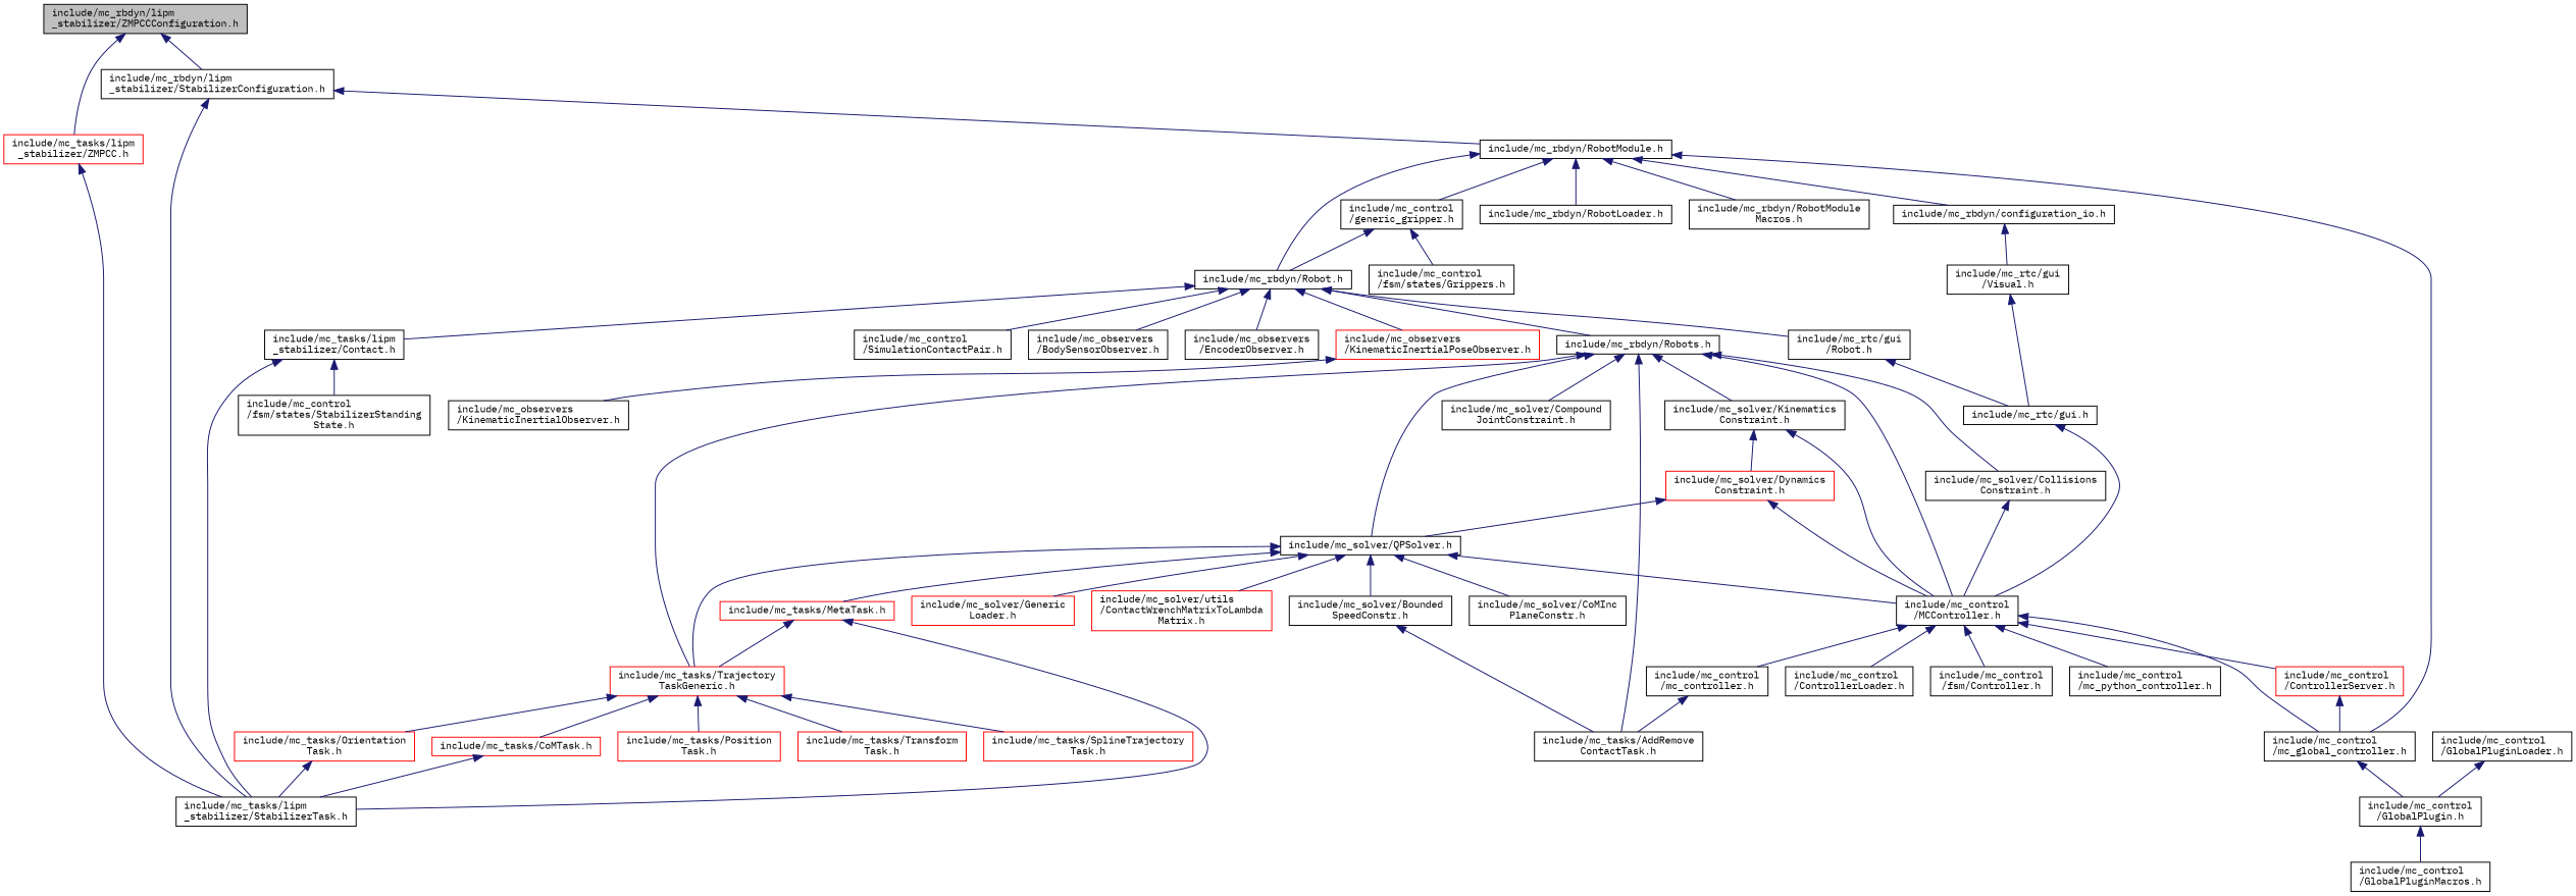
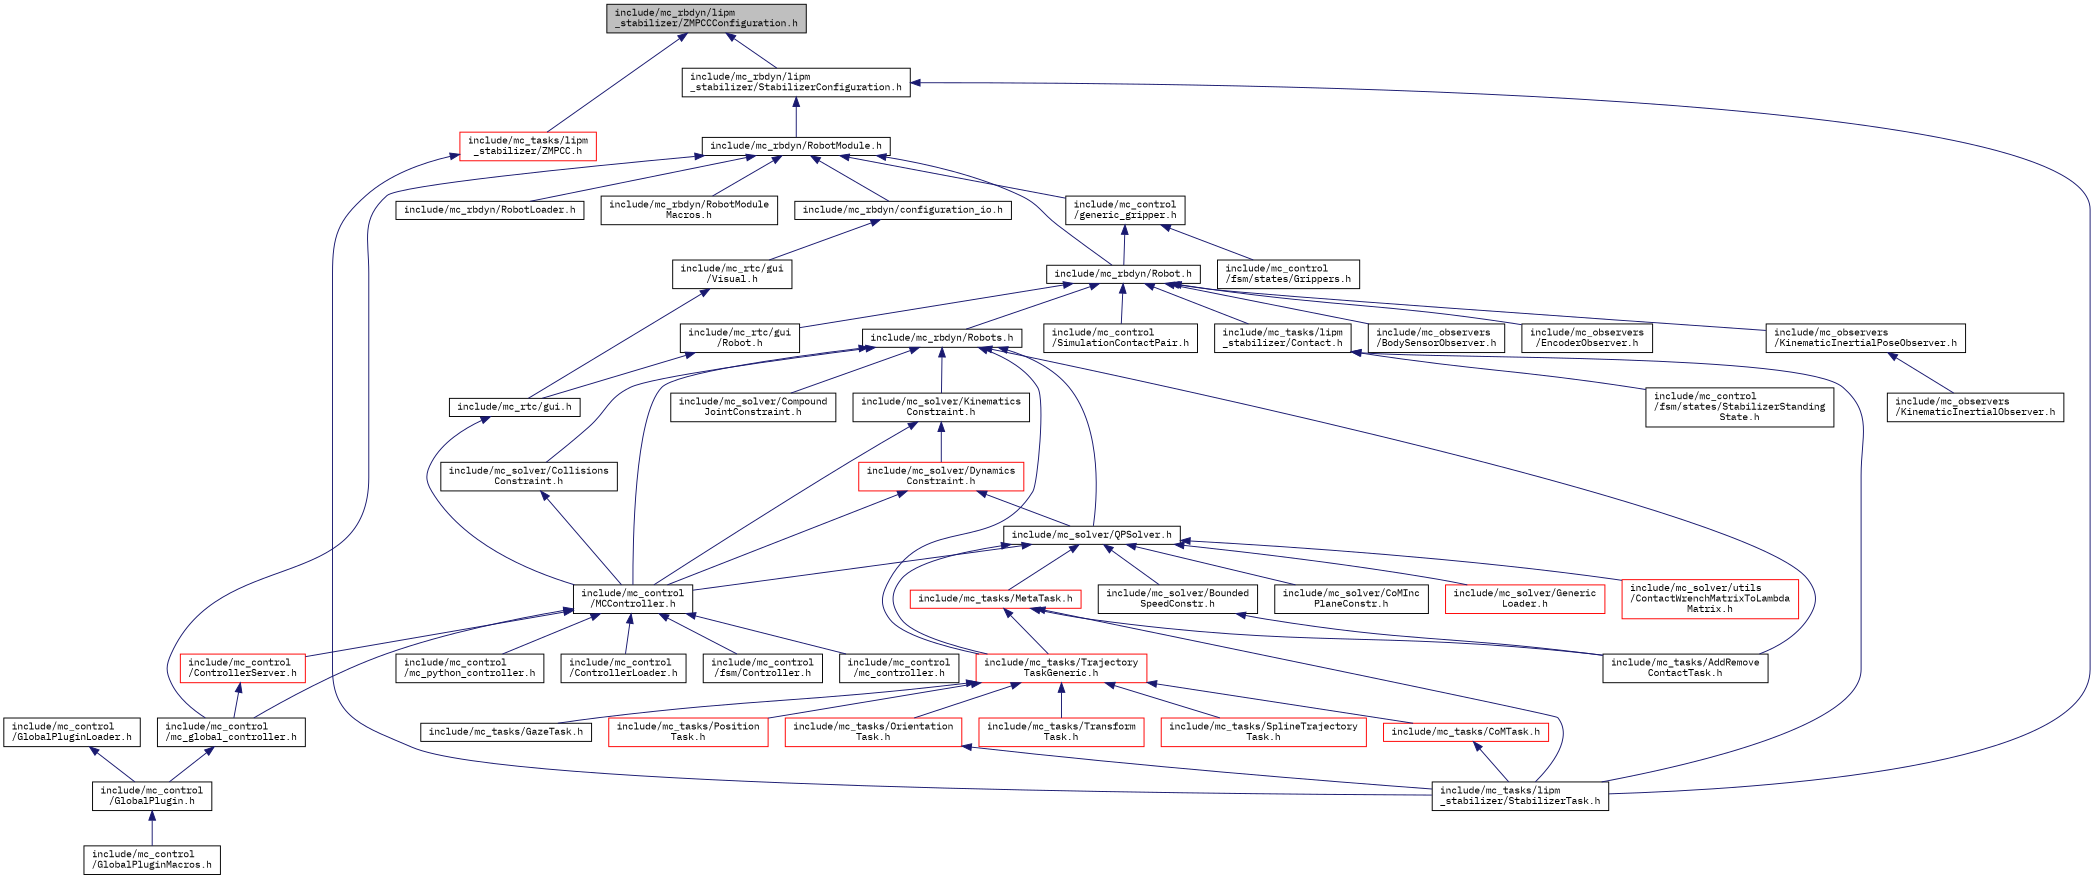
  digraph {
    fontname="IBM Plex Mono"
    node [color=black fillcolor=white fontname="IBM Plex Mono" fontsize=10 shape=record style=filled]
    edge [color=midnightblue dir=back fontname="IBM Plex Mono" fontsize=10 labelfontname=Helvetica labelfontsize=10 style=solid]
    n1 [fillcolor=grey75 fontcolor=black height=0.2 label="include/mc_rbdyn/lipm\l_stabilizer/ZMPCCConfiguration.h" width=0.4]
    n2 [height=0.2 label="include/mc_rbdyn/lipm\l_stabilizer/StabilizerConfiguration.h" width=0.4]
    n3 [color=red height=0.2 label="include/mc_tasks/lipm\l_stabilizer/ZMPCC.h" width=0.4]
    n4 [height=0.2 label="include/mc_rbdyn/RobotModule.h" width=0.4]
    n5 [height=0.2 label="include/mc_tasks/lipm\l_stabilizer/StabilizerTask.h" width=0.4]
    n6 [height=0.2 label="include/mc_rbdyn/Robot.h" width=0.4]
    n7 [height=0.2 label="include/mc_control\l/mc_global_controller.h" width=0.4]
    n8 [height=0.2 label="include/mc_control\l/generic_gripper.h" width=0.4]
    n9 [height=0.2 label="include/mc_rbdyn/configuration_io.h" width=0.4]
    n10 [height=0.2 label="include/mc_rbdyn/RobotLoader.h" width=0.4]
    n11 [height=0.2 label="include/mc_rbdyn/RobotModule\lMacros.h" width=0.4]
    n12 [height=0.2 label="include/mc_rbdyn/Robots.h" width=0.4]
    n13 [height=0.2 label="include/mc_rtc/gui\l/Robot.h" width=0.4]
    n14 [height=0.2 label="include/mc_tasks/lipm\l_stabilizer/Contact.h" width=0.4]
    n15 [height=0.2 label="include/mc_control\l/SimulationContactPair.h" width=0.4]
    n16 [height=0.2 label="include/mc_observers\l/BodySensorObserver.h" width=0.4]
    n17 [height=0.2 label="include/mc_observers\l/EncoderObserver.h" width=0.4]
-   n18 [color=red height=0.2 label="include/mc_observers\l/KinematicInertialPoseObserver.h" width=0.4]
+   n18 [height=0.2 label="include/mc_observers\l/KinematicInertialPoseObserver.h" width=0.4]
    n19 [height=0.2 label="include/mc_control\l/GlobalPlugin.h" width=0.4]
    n20 [height=0.2 label="include/mc_control\l/fsm/states/Grippers.h" width=0.4]
    n21 [height=0.2 label="include/mc_rtc/gui\l/Visual.h" width=0.4]
    n22 [height=0.2 label="include/mc_solver/QPSolver.h" width=0.4]
    n23 [color=red height=0.2 label="include/mc_tasks/Trajectory\lTaskGeneric.h" width=0.4]
    n24 [height=0.2 label="include/mc_tasks/AddRemove\lContactTask.h" width=0.4]
    n25 [height=0.2 label="include/mc_control\l/MCController.h" width=0.4]
    n26 [height=0.2 label="include/mc_solver/Kinematics\lConstraint.h" width=0.4]
    n27 [height=0.2 label="include/mc_solver/Collisions\lConstraint.h" width=0.4]
    n28 [height=0.2 label="include/mc_solver/Compound\lJointConstraint.h" width=0.4]
    n29 [height=0.2 label="include/mc_rtc/gui.h" width=0.4]
    n30 [height=0.2 label="include/mc_control\l/fsm/states/StabilizerStanding\lState.h" width=0.4]
    n31 [height=0.2 label="include/mc_observers\l/KinematicInertialObserver.h" width=0.4]
    n32 [color=red height=0.2 label="include/mc_tasks/MetaTask.h" width=0.4]
    n33 [height=0.2 label="include/mc_solver/Bounded\lSpeedConstr.h" width=0.4]
    n34 [height=0.2 label="include/mc_solver/CoMInc\lPlaneConstr.h" width=0.4]
    n35 [color=red height=0.2 label="include/mc_solver/Generic\lLoader.h" width=0.4]
    n36 [color=red height=0.2 label="include/mc_solver/utils\l/ContactWrenchMatrixToLambda\lMatrix.h" width=0.4]
    n37 [color=red height=0.2 label="include/mc_tasks/Orientation\lTask.h" width=0.4]
    n38 [color=red height=0.2 label="include/mc_tasks/Position\lTask.h" width=0.4]
    n39 [color=red height=0.2 label="include/mc_tasks/CoMTask.h" width=0.4]
    n40 [color=red height=0.2 label="include/mc_tasks/Transform\lTask.h" width=0.4]
    n41 [color=red height=0.2 label="include/mc_tasks/SplineTrajectory\lTask.h" width=0.4]
+   n42 [height=0.2 label="include/mc_tasks/GazeTask.h" width=0.4]
    n43 [color=red height=0.2 label="include/mc_control\l/ControllerServer.h" width=0.4]
    n44 [height=0.2 label="include/mc_control\l/ControllerLoader.h" width=0.4]
    n45 [height=0.2 label="include/mc_control\l/fsm/Controller.h" width=0.4]
    n46 [height=0.2 label="include/mc_control\l/mc_controller.h" width=0.4]
    n47 [height=0.2 label="include/mc_control\l/mc_python_controller.h" width=0.4]
    n48 [color=red height=0.2 label="include/mc_solver/Dynamics\lConstraint.h" width=0.4]
    n49 [height=0.2 label="include/mc_control\l/GlobalPluginMacros.h" width=0.4]
    n50 [height=0.2 label="include/mc_control\l/GlobalPluginLoader.h" width=0.4]
    n1 -> n2
    n1 -> n3
    n2 -> n4
    n2 -> n5
    n3 -> n5
    n4 -> n6
    n4 -> n7
    n4 -> n8
    n4 -> n9
    n4 -> n10
    n4 -> n11
    n6 -> n12
    n6 -> n13
    n6 -> n14
    n6 -> n15
    n6 -> n16
    n6 -> n17
    n6 -> n18
    n7 -> n19
    n8 -> n6
    n8 -> n20
    n9 -> n21
    n12 -> n22
    n12 -> n23
    n12 -> n24
    n12 -> n25
    n12 -> n26
    n12 -> n27
    n12 -> n28
    n13 -> n29
    n14 -> n5
    n14 -> n30
    n18 -> n31
    n19 -> n49
    n21 -> n29
    n22 -> n23
    n22 -> n25
    n22 -> n32
    n22 -> n33
    n22 -> n34
    n22 -> n35
    n22 -> n36
    n23 -> n37
    n23 -> n38
    n23 -> n39
    n23 -> n40
    n23 -> n41
+   n23 -> n42
    n25 -> n7
    n25 -> n43
    n25 -> n44
    n25 -> n45
    n25 -> n46
    n25 -> n47
    n26 -> n25
    n26 -> n48
    n27 -> n25
    n29 -> n25
    n32 -> n5
    n32 -> n23
-   n46 -> n24
+   n32 -> n24
    n33 -> n24
    n37 -> n5
    n39 -> n5
    n43 -> n7
    n48 -> n22
    n48 -> n25
    n50 -> n19
  }
